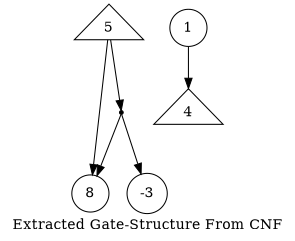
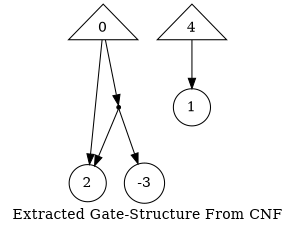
  digraph {
    label="Extracted Gate-Structure From CNF"
    node [shape=circle]
-   n1 [label=5 shape=triangle]
+   n1 [label=0 shape=triangle]
    N11 [shape=point]
-   n3 [label=8]
+   n3 [label=2]
    n4 [label=4 shape=triangle]
    n5 [label=1]
    n6 [label=-3]
    n1 -> N11
    n1 -> n3
    N11 -> n3
    N11 -> n6
-   n5 -> n4
+   n4 -> n5
  }
